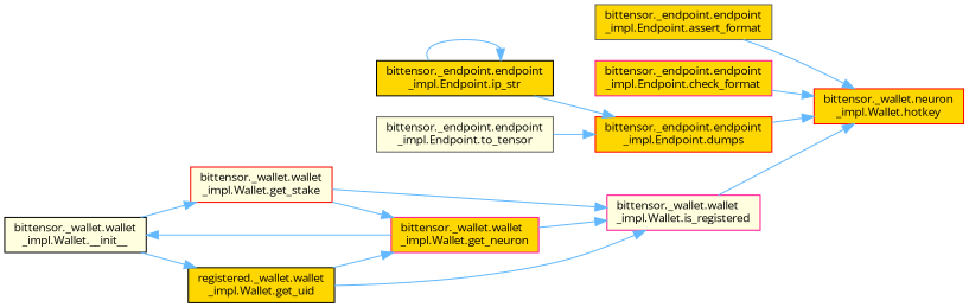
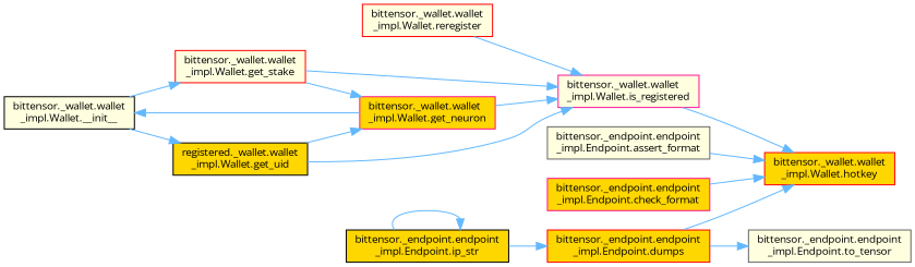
  digraph {
    fontname="Open Sans"
    rankdir=RL
    node [color=red fillcolor=gold fontname="Open Sans" fontsize=10 shape=box style=filled]
    edge [color=steelblue1 dir=back fontname="Open Sans" fontsize=10 labelfontname=Helvetica labelfontsize=10 style=solid]
-   n1 [fontcolor=black height=0.2 label="bittensor._wallet.neuron\l_impl.Wallet.hotkey" width=0.4]
-   n2 [color=gray40 height=0.2 label="bittensor._endpoint.endpoint\l_impl.Endpoint.assert_format" width=0.4]
+   n1 [fontcolor=black height=0.2 label="bittensor._wallet.wallet\l_impl.Wallet.hotkey" width=0.4]
+   n2 [color=gray40 fillcolor=lightyellow height=0.2 label="bittensor._endpoint.endpoint\l_impl.Endpoint.assert_format" width=0.4]
    n3 [color=deeppink height=0.2 label="bittensor._endpoint.endpoint\l_impl.Endpoint.check_format" width=0.4]
    n4 [height=0.2 label="bittensor._endpoint.endpoint\l_impl.Endpoint.dumps" width=0.4]
    n5 [color=deeppink fillcolor=lightyellow height=0.2 label="bittensor._wallet.wallet\l_impl.Wallet.is_registered" width=0.4]
    n6 [color=black height=0.2 label="bittensor._endpoint.endpoint\l_impl.Endpoint.ip_str" width=0.4]
    n7 [color=gray40 fillcolor=lightyellow height=0.2 label="bittensor._endpoint.endpoint\l_impl.Endpoint.to_tensor" width=0.4]
    n8 [color=deeppink height=0.2 label="bittensor._wallet.wallet\l_impl.Wallet.get_neuron" width=0.4]
    n9 [fillcolor=lightyellow height=0.2 label="bittensor._wallet.wallet\l_impl.Wallet.get_stake" width=0.4]
    n10 [color=black height=0.2 label="registered._wallet.wallet\l_impl.Wallet.get_uid" width=0.4]
+   n11 [fillcolor=lightyellow height=0.2 label="bittensor._wallet.wallet\l_impl.Wallet.reregister" width=0.4]
    n12 [color=black fillcolor=lightyellow height=0.2 label="bittensor._wallet.wallet\l_impl.Wallet.__init__" width=0.4]
    n1 -> n2
    n1 -> n3
    n1 -> n4
    n1 -> n5
    n4 -> n6
-   n4 -> n7
+   n7 -> n4
    n5 -> n8
    n5 -> n9
    n5 -> n10
+   n5 -> n11
    n6 -> n6
    n8 -> n9
    n8 -> n10
    n9 -> n12
    n10 -> n12
    n12 -> n8
  }
